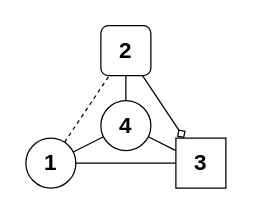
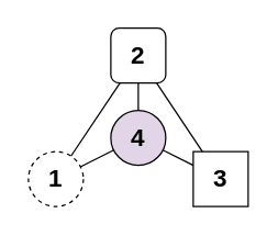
  <mxCell id="0" />
  <mxCell id="1" parent="0" />
- <mxCell id="2" style="rounded=0;orthogonalLoop=1;jettySize=auto;html=1;endArrow=none;endFill=0;fontSize=18;fontStyle=1;dashed=1;" edge="1" parent="1" source="3" target="4"><mxGeometry relative="1" as="geometry" /></mxCell>
- <mxCell id="3" value="1" style="ellipse;whiteSpace=wrap;html=1;fontSize=18;fontStyle=1" parent="1" vertex="1"><mxGeometry x="20" y="110" width="40" height="40" as="geometry" /></mxCell>
+ <mxCell id="2" style="rounded=0;orthogonalLoop=1;jettySize=auto;html=1;endArrow=none;endFill=0;fontSize=18;fontStyle=1" edge="1" parent="1" source="3" target="4"><mxGeometry relative="1" as="geometry" /></mxCell>
+ <mxCell id="3" value="1" style="ellipse;whiteSpace=wrap;html=1;fontSize=18;fontStyle=1;dashed=1;" parent="1" vertex="1"><mxGeometry x="20" y="110" width="40" height="40" as="geometry" /></mxCell>
  <mxCell id="4" value="2" style="whiteSpace=wrap;html=1;fontSize=18;fontStyle=1;rounded=1;" parent="1" vertex="1"><mxGeometry x="80" y="20" width="40" height="40" as="geometry" /></mxCell>
  <mxCell id="5" value="3" style="whiteSpace=wrap;html=1;fontSize=18;fontStyle=1;rounded=0;" parent="1" vertex="1"><mxGeometry x="140" y="110" width="40" height="40" as="geometry" /></mxCell>
- <mxCell id="6" value="4" style="ellipse;whiteSpace=wrap;html=1;fontSize=18;fontStyle=1" parent="1" vertex="1"><mxGeometry x="80" y="80" width="40" height="40" as="geometry" /></mxCell>
+ <mxCell id="6" value="4" style="ellipse;whiteSpace=wrap;html=1;fontSize=18;fontStyle=1;fillColor=#e1d5e7;" parent="1" vertex="1"><mxGeometry x="80" y="80" width="40" height="40" as="geometry" /></mxCell>
  <mxCell id="7" style="rounded=0;orthogonalLoop=1;jettySize=auto;html=1;endArrow=none;endFill=0;fontSize=18;fontStyle=1" edge="1" parent="1" source="3" target="6"><mxGeometry relative="1" as="geometry"><mxPoint x="30" y="120" as="sourcePoint" /><mxPoint x="96" y="14" as="targetPoint" /></mxGeometry></mxCell>
- <mxCell id="8" style="rounded=0;orthogonalLoop=1;jettySize=auto;html=1;endArrow=none;endFill=0;fontSize=18;fontStyle=1" edge="1" parent="1" source="3" target="5"><mxGeometry relative="1" as="geometry"><mxPoint x="60" y="130" as="sourcePoint" /><mxPoint x="106" y="24" as="targetPoint" /></mxGeometry></mxCell>
  <mxCell id="9" style="rounded=0;orthogonalLoop=1;jettySize=auto;html=1;endArrow=none;endFill=0;fontSize=18;fontStyle=1" edge="1" parent="1" source="6" target="5"><mxGeometry relative="1" as="geometry"><mxPoint x="50" y="140" as="sourcePoint" /><mxPoint x="116" y="34" as="targetPoint" /></mxGeometry></mxCell>
- <mxCell id="10" style="rounded=0;orthogonalLoop=1;jettySize=auto;html=1;endArrow=diamond;endFill=0;fontSize=18;fontStyle=1;" edge="1" parent="1" source="4" target="5"><mxGeometry relative="1" as="geometry"><mxPoint x="60" y="150" as="sourcePoint" /><mxPoint x="126" y="44" as="targetPoint" /></mxGeometry></mxCell>
+ <mxCell id="10" style="rounded=0;orthogonalLoop=1;jettySize=auto;html=1;endArrow=none;endFill=0;fontSize=18;fontStyle=1" edge="1" parent="1" source="4" target="5"><mxGeometry relative="1" as="geometry"><mxPoint x="60" y="150" as="sourcePoint" /><mxPoint x="126" y="44" as="targetPoint" /></mxGeometry></mxCell>
  <mxCell id="11" style="rounded=0;orthogonalLoop=1;jettySize=auto;html=1;endArrow=none;endFill=0;fontSize=18;fontStyle=1" edge="1" parent="1" source="6" target="4"><mxGeometry relative="1" as="geometry"><mxPoint x="70" y="160" as="sourcePoint" /><mxPoint x="136" y="54" as="targetPoint" /></mxGeometry></mxCell>
